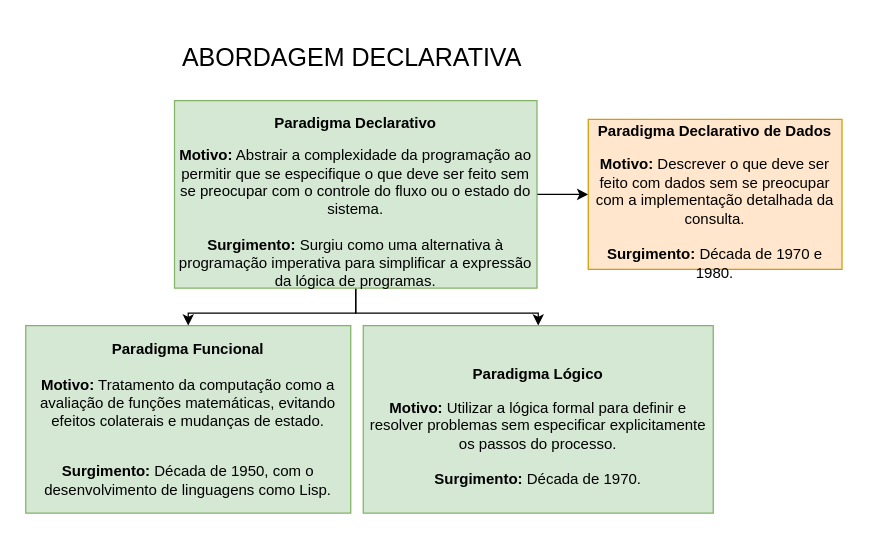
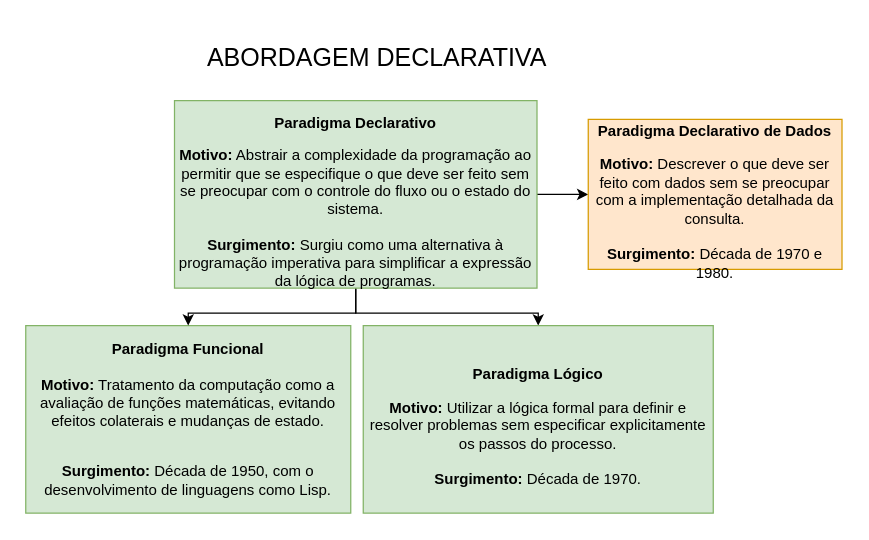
  <mxCell id="0" />
  <mxCell id="1" parent="0" />
- <mxCell id="2" value="&lt;font style=&quot;font-size: 20px;&quot;&gt;ABORDAGEM DECLARATIVA&amp;nbsp;&lt;/font&gt;" style="text;html=1;align=center;verticalAlign=middle;whiteSpace=wrap;rounded=0;" vertex="1" parent="1"><mxGeometry x="139" width="290" height="50" as="geometry" y="20" /></mxCell>
+ <mxCell id="2" value="&lt;font style=&quot;font-size: 20px;&quot;&gt;ABORDAGEM DECLARATIVA&amp;nbsp;&lt;/font&gt;" style="text;html=1;align=center;verticalAlign=middle;whiteSpace=wrap;rounded=0;" vertex="1" parent="1"><mxGeometry x="159" y="20" width="290" height="50" as="geometry" /></mxCell>
  <mxCell id="3" value="&lt;p&gt;&lt;strong&gt;Paradigma Funcional&lt;br&gt;&lt;br&gt;&lt;/strong&gt;&lt;strong style=&quot;background-color: initial;&quot;&gt;Motivo:&lt;/strong&gt;&lt;span style=&quot;background-color: initial;&quot;&gt; Tratamento da computação como a avaliação de funções matemáticas, evitando efeitos colaterais e mudanças de estado.&lt;/span&gt;&lt;/p&gt;&lt;p&gt;&lt;span style=&quot;background-color: initial;&quot;&gt;&lt;br&gt;&lt;/span&gt;&lt;strong style=&quot;background-color: initial;&quot;&gt;Surgimento:&lt;/strong&gt;&lt;span style=&quot;background-color: initial;&quot;&gt; Década de 1950, com o desenvolvimento de linguagens como Lisp.&lt;/span&gt;&lt;/p&gt;" style="rounded=0;whiteSpace=wrap;html=1;fillColor=#d5e8d4;strokeColor=#82b366;" vertex="1" parent="1"><mxGeometry x="20" y="260" width="260" height="150" as="geometry" /></mxCell>
  <mxCell id="4" style="edgeStyle=orthogonalEdgeStyle;rounded=0;orthogonalLoop=1;jettySize=auto;html=1;exitX=1;exitY=0.5;exitDx=0;exitDy=0;entryX=0;entryY=0.5;entryDx=0;entryDy=0;" edge="1" parent="1" source="7" target="9"><mxGeometry relative="1" as="geometry"><mxPoint x="450" y="154.833" as="targetPoint" /></mxGeometry></mxCell>
  <mxCell id="5" style="edgeStyle=orthogonalEdgeStyle;rounded=0;orthogonalLoop=1;jettySize=auto;html=1;exitX=0.5;exitY=1;exitDx=0;exitDy=0;entryX=0.5;entryY=0;entryDx=0;entryDy=0;" edge="1" parent="1" source="7" target="3"><mxGeometry relative="1" as="geometry" /></mxCell>
  <mxCell id="6" style="edgeStyle=orthogonalEdgeStyle;rounded=0;orthogonalLoop=1;jettySize=auto;html=1;exitX=0.5;exitY=1;exitDx=0;exitDy=0;" edge="1" parent="1" source="7" target="8"><mxGeometry relative="1" as="geometry" /></mxCell>
  <mxCell id="7" value="&lt;p&gt;&lt;strong&gt;Paradigma Declarativo&lt;/strong&gt;&lt;/p&gt;&lt;strong style=&quot;background-color: initial;&quot;&gt;Motivo:&lt;/strong&gt;&lt;span style=&quot;background-color: initial;&quot;&gt; Abstrair a complexidade da programação ao permitir que se especifique o que deve ser feito sem se preocupar com o controle do fluxo ou o estado do sistema.&lt;br&gt;&lt;/span&gt;&lt;br&gt;&lt;strong style=&quot;background-color: initial;&quot;&gt;Surgimento:&lt;/strong&gt;&lt;span style=&quot;background-color: initial;&quot;&gt; Surgiu como uma alternativa à programação imperativa para simplificar a expressão da lógica de programas.&lt;/span&gt;" style="rounded=0;whiteSpace=wrap;html=1;fillColor=#d5e8d4;strokeColor=#82b366;" vertex="1" parent="1"><mxGeometry x="139" y="80" width="290" height="150" as="geometry" /></mxCell>
  <mxCell id="8" value="&lt;p&gt;&lt;strong style=&quot;background-color: initial;&quot;&gt;Paradigma Lógico&lt;/strong&gt;&lt;br&gt;&lt;/p&gt;&lt;strong style=&quot;background-color: initial;&quot;&gt;Motivo:&lt;/strong&gt;&lt;span style=&quot;background-color: initial;&quot;&gt; Utilizar a lógica formal para definir e resolver problemas sem especificar explicitamente os passos do processo.&lt;/span&gt;&lt;div&gt;&lt;br&gt;&lt;strong style=&quot;background-color: initial;&quot;&gt;Surgimento:&lt;/strong&gt;&lt;span style=&quot;background-color: initial;&quot;&gt; Década de 1970.&lt;/span&gt;&lt;br&gt;&lt;/div&gt;" style="rounded=0;whiteSpace=wrap;html=1;fillColor=#d5e8d4;strokeColor=#82b366;" vertex="1" parent="1"><mxGeometry x="290" y="260" width="280" height="150" as="geometry" /></mxCell>
  <mxCell id="9" value="&lt;p&gt;&lt;strong style=&quot;background-color: initial;&quot;&gt;Paradigma Declarativo de Dados&lt;/strong&gt;&lt;br&gt;&lt;/p&gt;&lt;strong style=&quot;background-color: initial;&quot;&gt;Motivo:&lt;/strong&gt;&lt;span style=&quot;background-color: initial;&quot;&gt; Descrever o que deve ser feito com dados sem se preocupar com a implementação detalhada da consulta.&lt;/span&gt;&lt;div&gt;&lt;br&gt;&lt;strong style=&quot;background-color: initial;&quot;&gt;Surgimento:&lt;/strong&gt;&lt;span style=&quot;background-color: initial;&quot;&gt; Década de 1970 e 1980.&lt;/span&gt;&lt;/div&gt;" style="rounded=0;whiteSpace=wrap;html=1;fillColor=#ffe6cc;strokeColor=#d79b00;" vertex="1" parent="1"><mxGeometry x="470" y="95" width="203" height="120" as="geometry" /></mxCell>
